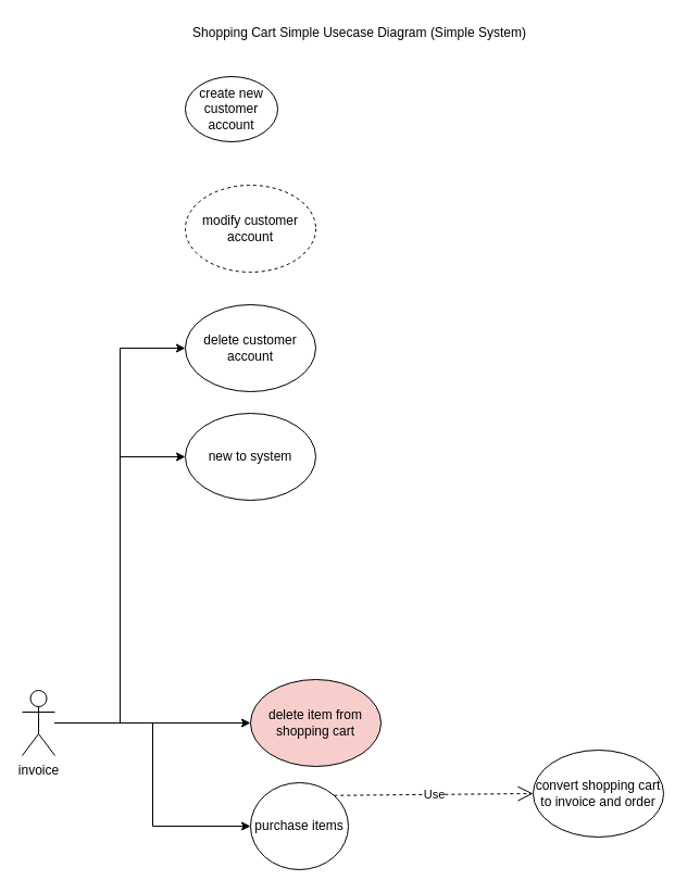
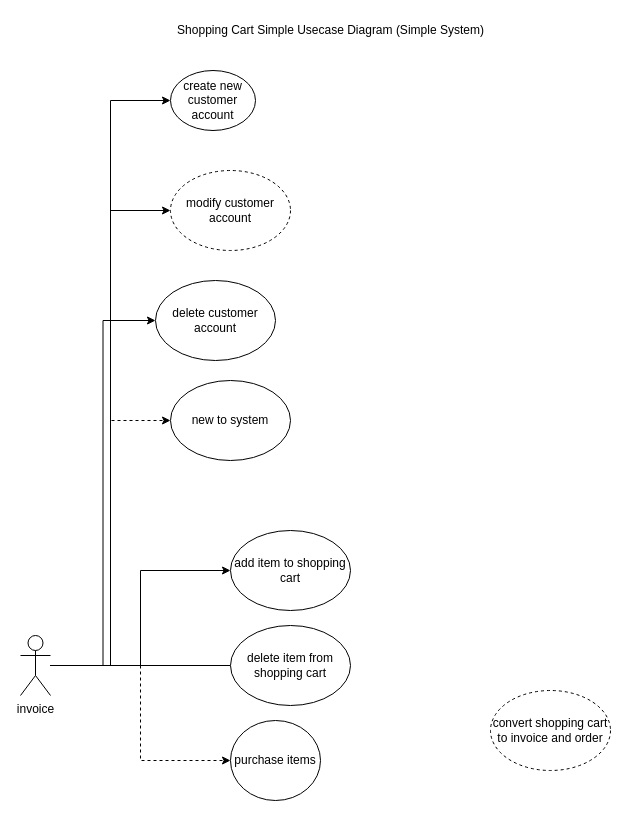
  <mxCell id="0" />
  <mxCell id="1" parent="0" />
- <mxCell id="3" style="edgeStyle=orthogonalEdgeStyle;rounded=0;orthogonalLoop=1;jettySize=auto;html=1;" edge="1" parent="1" source="9" target="16"><mxGeometry relative="1" as="geometry" /></mxCell>
- <mxCell id="4" style="edgeStyle=orthogonalEdgeStyle;rounded=0;orthogonalLoop=1;jettySize=auto;html=1;entryX=0;entryY=0.5;entryDx=0;entryDy=0;" edge="1" parent="1" source="9" target="17"><mxGeometry relative="1" as="geometry" /></mxCell>
- <mxCell id="5" style="edgeStyle=orthogonalEdgeStyle;rounded=0;orthogonalLoop=1;jettySize=auto;html=1;entryX=0;entryY=0.5;entryDx=0;entryDy=0;" edge="1" parent="1" source="9" target="21"><mxGeometry relative="1" as="geometry" /></mxCell>
+ <mxCell id="2" style="edgeStyle=orthogonalEdgeStyle;rounded=0;orthogonalLoop=1;jettySize=auto;html=1;entryX=0;entryY=0.5;entryDx=0;entryDy=0;" edge="1" parent="1" source="9" target="15"><mxGeometry relative="1" as="geometry" /></mxCell>
+ <mxCell id="3" style="edgeStyle=orthogonalEdgeStyle;rounded=0;orthogonalLoop=1;jettySize=auto;html=1;endArrow=none;" edge="1" parent="1" source="9" target="16"><mxGeometry relative="1" as="geometry" /></mxCell>
+ <mxCell id="4" style="edgeStyle=orthogonalEdgeStyle;rounded=0;orthogonalLoop=1;jettySize=auto;html=1;entryX=0;entryY=0.5;entryDx=0;entryDy=0;dashed=1;" edge="1" parent="1" source="9" target="17"><mxGeometry relative="1" as="geometry" /></mxCell>
+ <mxCell id="5" style="edgeStyle=orthogonalEdgeStyle;rounded=0;orthogonalLoop=1;jettySize=auto;html=1;entryX=0;entryY=0.5;entryDx=0;entryDy=0;dashed=1;" edge="1" parent="1" source="9" target="21"><mxGeometry relative="1" as="geometry" /></mxCell>
  <mxCell id="6" style="edgeStyle=orthogonalEdgeStyle;rounded=0;orthogonalLoop=1;jettySize=auto;html=1;entryX=0;entryY=0.5;entryDx=0;entryDy=0;" edge="1" parent="1" source="9" target="20"><mxGeometry relative="1" as="geometry" /></mxCell>
+ <mxCell id="7" style="edgeStyle=orthogonalEdgeStyle;rounded=0;orthogonalLoop=1;jettySize=auto;html=1;entryX=0;entryY=0.5;entryDx=0;entryDy=0;" edge="1" parent="1" source="9" target="19"><mxGeometry relative="1" as="geometry" /></mxCell>
+ <mxCell id="8" style="edgeStyle=orthogonalEdgeStyle;rounded=0;orthogonalLoop=1;jettySize=auto;html=1;entryX=0;entryY=0.5;entryDx=0;entryDy=0;" edge="1" parent="1" source="9" target="18"><mxGeometry relative="1" as="geometry" /></mxCell>
  <mxCell id="9" value="invoice" style="shape=umlActor;verticalLabelPosition=bottom;labelBackgroundColor=#ffffff;verticalAlign=top;html=1;" parent="1" vertex="1"><mxGeometry x="20" y="635" width="30" height="60" as="geometry" /></mxCell>
  <mxCell id="10" style="edgeStyle=orthogonalEdgeStyle;rounded=0;html=1;exitX=0.5;exitY=1;entryX=0.5;entryY=0;jettySize=auto;orthogonalLoop=1;" parent="1" edge="1"><mxGeometry relative="1" as="geometry"><mxPoint x="390" y="160" as="sourcePoint" /></mxGeometry></mxCell>
  <mxCell id="11" style="edgeStyle=orthogonalEdgeStyle;rounded=0;html=1;exitX=0.5;exitY=1;entryX=0.5;entryY=0;jettySize=auto;orthogonalLoop=1;" parent="1" edge="1"><mxGeometry relative="1" as="geometry"><mxPoint x="390" y="70" as="sourcePoint" /></mxGeometry></mxCell>
  <mxCell id="12" style="edgeStyle=orthogonalEdgeStyle;rounded=0;html=1;exitX=1;exitY=0;entryX=0;entryY=0.5;jettySize=auto;orthogonalLoop=1;" parent="1" edge="1"><mxGeometry relative="1" as="geometry"><mxPoint x="439" y="190" as="sourcePoint" /></mxGeometry></mxCell>
  <mxCell id="13" style="edgeStyle=orthogonalEdgeStyle;rounded=0;html=1;exitX=0.5;exitY=1;entryX=0.5;entryY=0;jettySize=auto;orthogonalLoop=1;" parent="1" edge="1"><mxGeometry relative="1" as="geometry"><mxPoint x="390" y="360" as="sourcePoint" /></mxGeometry></mxCell>
  <mxCell id="14" style="edgeStyle=orthogonalEdgeStyle;rounded=0;html=1;exitX=1;exitY=0.5;entryX=0;entryY=0.5;jettySize=auto;orthogonalLoop=1;" parent="1" edge="1"><mxGeometry relative="1" as="geometry"><mxPoint x="470" y="440" as="sourcePoint" /></mxGeometry></mxCell>
- <mxCell id="16" value="delete item from shopping cart" style="ellipse;whiteSpace=wrap;html=1;fillColor=#f8cecc;" vertex="1" parent="1"><mxGeometry x="230" y="625" width="120" height="80" as="geometry" /></mxCell>
+ <mxCell id="15" value="add item to shopping cart" style="ellipse;whiteSpace=wrap;html=1;" vertex="1" parent="1"><mxGeometry x="230" y="530" width="120" height="80" as="geometry" /></mxCell>
+ <mxCell id="16" value="delete item from shopping cart" style="ellipse;whiteSpace=wrap;html=1;" vertex="1" parent="1"><mxGeometry x="230" y="625" width="120" height="80" as="geometry" /></mxCell>
  <mxCell id="17" value="purchase items" style="ellipse;whiteSpace=wrap;html=1;" vertex="1" parent="1"><mxGeometry x="230" y="720" width="90" height="80" as="geometry" /></mxCell>
  <mxCell id="18" value="create new customer account" style="ellipse;whiteSpace=wrap;html=1;" vertex="1" parent="1"><mxGeometry x="170" y="70" width="85" height="60" as="geometry" /></mxCell>
  <mxCell id="19" value="modify customer account" style="ellipse;whiteSpace=wrap;html=1;dashed=1;" vertex="1" parent="1"><mxGeometry x="170" y="170" width="120" height="80" as="geometry" /></mxCell>
- <mxCell id="20" value="delete customer account" style="ellipse;whiteSpace=wrap;html=1;" vertex="1" parent="1"><mxGeometry x="170" y="280" width="120" height="80" as="geometry" /></mxCell>
+ <mxCell id="20" value="delete customer account" style="ellipse;whiteSpace=wrap;html=1;" vertex="1" parent="1"><mxGeometry x="155" y="280" width="120" height="80" as="geometry" /></mxCell>
  <mxCell id="21" value="new to system" style="ellipse;whiteSpace=wrap;html=1;" vertex="1" parent="1"><mxGeometry x="170" y="380" width="120" height="80" as="geometry" /></mxCell>
  <mxCell id="22" value="Shopping Cart Simple Usecase Diagram (Simple System)" style="text;html=1;align=center;verticalAlign=middle;resizable=0;points=[];autosize=1;" vertex="1" parent="1"><mxGeometry x="170" y="20" width="320" height="20" as="geometry" /></mxCell>
- <mxCell id="23" value="convert shopping cart to invoice and order" style="ellipse;whiteSpace=wrap;html=1;" vertex="1" parent="1"><mxGeometry x="490" y="690" width="120" height="80" as="geometry" /></mxCell>
- <mxCell id="24" value="Use" style="endArrow=open;endSize=12;dashed=1;html=1;exitX=1;exitY=0;exitDx=0;exitDy=0;entryX=0;entryY=0.5;entryDx=0;entryDy=0;" edge="1" parent="1" source="17" target="23"><mxGeometry width="160" relative="1" as="geometry"><mxPoint x="290" y="610" as="sourcePoint" /><mxPoint x="450" y="610" as="targetPoint" /></mxGeometry></mxCell>
+ <mxCell id="23" value="convert shopping cart to invoice and order" style="ellipse;whiteSpace=wrap;html=1;dashed=1;" vertex="1" parent="1"><mxGeometry x="490" y="690" width="120" height="80" as="geometry" /></mxCell>
